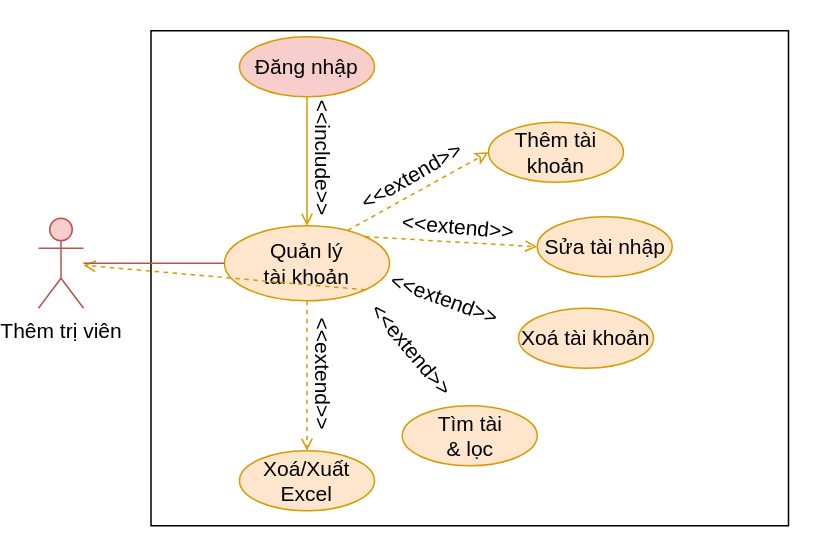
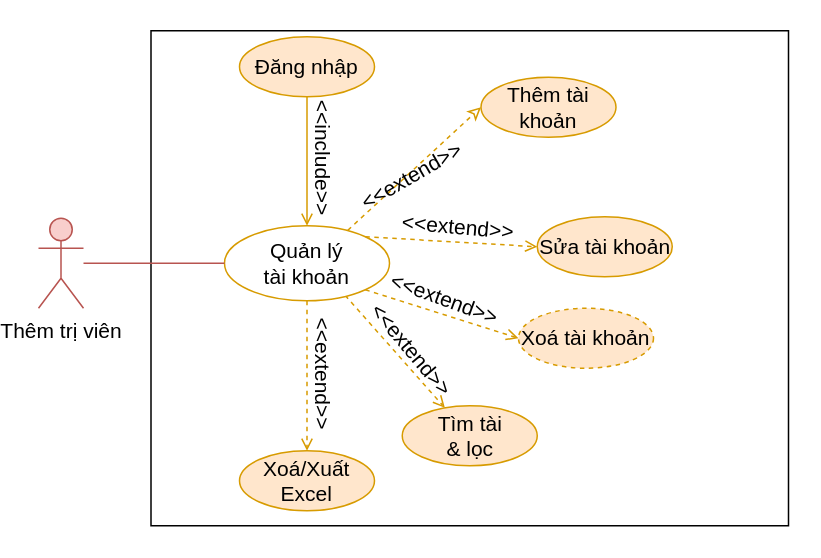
  <mxCell id="0" />
  <mxCell id="1" parent="0" />
  <mxCell id="2" value="" style="rounded=0;whiteSpace=wrap;html=1;" parent="1" vertex="1"><mxGeometry x="95" y="20" width="425" height="330" as="geometry" /></mxCell>
+ <mxCell id="3" style="rounded=0;orthogonalLoop=1;jettySize=auto;html=1;exitX=0.731;exitY=0.928;exitDx=0;exitDy=0;dashed=1;fillColor=#ffe6cc;strokeColor=#d79b00;endArrow=open;endFill=0;exitPerimeter=0;" parent="1" source="5" target="20" edge="1"><mxGeometry relative="1" as="geometry" /></mxCell>
  <mxCell id="4" style="edgeStyle=none;shape=connector;rounded=0;orthogonalLoop=1;jettySize=auto;html=1;exitX=0.5;exitY=1;exitDx=0;exitDy=0;entryX=0.5;entryY=0;entryDx=0;entryDy=0;dashed=1;strokeColor=#d79b00;align=center;verticalAlign=middle;fontFamily=Helvetica;fontSize=11;fontColor=default;labelBackgroundColor=default;endArrow=open;endFill=0;fillColor=#ffe6cc;" parent="1" source="5" target="21" edge="1"><mxGeometry relative="1" as="geometry" /></mxCell>
- <mxCell id="5" value="Quản lý&lt;br&gt;tài khoản" style="ellipse;whiteSpace=wrap;html=1;fillColor=#ffe6cc;strokeColor=#d79b00;fontSize=14;" parent="1" vertex="1"><mxGeometry x="144" y="150" width="110" height="50" as="geometry" /></mxCell>
+ <mxCell id="5" value="Quản lý&lt;br&gt;tài khoản" style="ellipse;whiteSpace=wrap;html=1;fillColor=#ffffff;strokeColor=#d79b00;fontSize=14;" parent="1" vertex="1"><mxGeometry x="144" y="150" width="110" height="50" as="geometry" /></mxCell>
  <mxCell id="6" style="rounded=0;orthogonalLoop=1;jettySize=auto;html=1;entryX=0;entryY=0.5;entryDx=0;entryDy=0;fillColor=#ffe6cc;strokeColor=#d79b00;exitX=0.747;exitY=0.061;exitDx=0;exitDy=0;exitPerimeter=0;dashed=1;fontSize=14;endArrow=classic;endFill=0;" parent="1" source="5" target="9" edge="1"><mxGeometry relative="1" as="geometry"><mxPoint x="225" y="123" as="sourcePoint" /></mxGeometry></mxCell>
  <mxCell id="7" style="rounded=0;orthogonalLoop=1;jettySize=auto;html=1;entryX=0;entryY=0.5;entryDx=0;entryDy=0;fillColor=#ffe6cc;strokeColor=#d79b00;exitX=1;exitY=0;exitDx=0;exitDy=0;dashed=1;fontSize=14;endArrow=open;endFill=0;" parent="1" source="5" target="10" edge="1"><mxGeometry relative="1" as="geometry"><mxPoint x="246" y="140" as="sourcePoint" /></mxGeometry></mxCell>
- <mxCell id="8" style="rounded=0;orthogonalLoop=1;jettySize=auto;html=1;exitX=1;exitY=1;exitDx=0;exitDy=0;fillColor=#ffe6cc;strokeColor=#d79b00;dashed=1;fontSize=14;endArrow=open;endFill=0;" parent="1" source="5" target="16" edge="1"><mxGeometry relative="1" as="geometry"><mxPoint x="233" y="154" as="sourcePoint" /></mxGeometry></mxCell>
- <mxCell id="9" value="Thêm tài khoản" style="ellipse;whiteSpace=wrap;html=1;fillColor=#ffe6cc;strokeColor=#d79b00;fontSize=14;" parent="1" vertex="1"><mxGeometry x="320" y="81" width="90" height="40" as="geometry" /></mxCell>
- <mxCell id="10" value="Sửa tài nhập" style="ellipse;whiteSpace=wrap;html=1;fillColor=#ffe6cc;strokeColor=#d79b00;fontSize=14;" parent="1" vertex="1"><mxGeometry x="352.5" y="144" width="90" height="40" as="geometry" /></mxCell>
- <mxCell id="11" value="Xoá tài khoản" style="ellipse;whiteSpace=wrap;html=1;fillColor=#ffe6cc;strokeColor=#d79b00;fontSize=14;" parent="1" vertex="1"><mxGeometry x="340" y="205" width="90" height="40" as="geometry" /></mxCell>
+ <mxCell id="8" style="rounded=0;orthogonalLoop=1;jettySize=auto;html=1;exitX=1;exitY=1;exitDx=0;exitDy=0;entryX=0;entryY=0.5;entryDx=0;entryDy=0;fillColor=#ffe6cc;strokeColor=#d79b00;dashed=1;fontSize=14;endArrow=open;endFill=0;" parent="1" source="5" target="11" edge="1"><mxGeometry relative="1" as="geometry"><mxPoint x="233" y="154" as="sourcePoint" /></mxGeometry></mxCell>
+ <mxCell id="9" value="Thêm tài khoản" style="ellipse;whiteSpace=wrap;html=1;fillColor=#ffe6cc;strokeColor=#d79b00;fontSize=14;" parent="1" vertex="1"><mxGeometry x="315" y="51" width="90" height="40" as="geometry" /></mxCell>
+ <mxCell id="10" value="Sửa tài khoản" style="ellipse;whiteSpace=wrap;html=1;fillColor=#ffe6cc;strokeColor=#d79b00;fontSize=14;" parent="1" vertex="1"><mxGeometry x="352.5" y="144" width="90" height="40" as="geometry" /></mxCell>
+ <mxCell id="11" value="Xoá tài khoản" style="ellipse;whiteSpace=wrap;html=1;fillColor=#ffe6cc;strokeColor=#d79b00;fontSize=14;dashed=1;" parent="1" vertex="1"><mxGeometry x="340" y="205" width="90" height="40" as="geometry" /></mxCell>
  <mxCell id="12" value="&lt;font style=&quot;font-size: 14px;&quot;&gt;&amp;lt;&amp;lt;extend&amp;gt;&amp;gt;&lt;/font&gt;" style="text;html=1;strokeColor=none;fillColor=none;align=center;verticalAlign=middle;whiteSpace=wrap;rounded=0;rotation=-30;fontSize=14;" parent="1" vertex="1"><mxGeometry x="239" y="102" width="60" height="30" as="geometry" /></mxCell>
  <mxCell id="13" value="&lt;font style=&quot;font-size: 14px;&quot;&gt;&amp;lt;&amp;lt;extend&amp;gt;&amp;gt;&lt;/font&gt;" style="text;html=1;strokeColor=none;fillColor=none;align=center;verticalAlign=middle;whiteSpace=wrap;rounded=0;rotation=5;fontSize=14;" parent="1" vertex="1"><mxGeometry x="270" y="136" width="60" height="30" as="geometry" /></mxCell>
  <mxCell id="14" value="&lt;font style=&quot;font-size: 14px;&quot;&gt;&amp;lt;&amp;lt;extend&amp;gt;&amp;gt;&lt;/font&gt;" style="text;html=1;strokeColor=none;fillColor=none;align=center;verticalAlign=middle;whiteSpace=wrap;rounded=0;rotation=20;fontSize=14;" parent="1" vertex="1"><mxGeometry x="261" y="184" width="60" height="30" as="geometry" /></mxCell>
  <mxCell id="15" style="rounded=0;orthogonalLoop=1;jettySize=auto;html=1;entryX=0;entryY=0.5;entryDx=0;entryDy=0;fillColor=#f8cecc;strokeColor=#b85450;fontSize=14;endArrow=none;startFill=0;" parent="1" source="16" edge="1"><mxGeometry relative="1" as="geometry"><mxPoint x="144" y="175" as="targetPoint" /></mxGeometry></mxCell>
  <mxCell id="16" value="Thêm trị viên" style="shape=umlActor;verticalLabelPosition=bottom;verticalAlign=top;html=1;outlineConnect=0;fillColor=#f8cecc;strokeColor=#b85450;fontSize=14;" parent="1" vertex="1"><mxGeometry x="20" y="145" width="30" height="60" as="geometry" /></mxCell>
  <mxCell id="17" style="rounded=0;orthogonalLoop=1;jettySize=auto;html=1;entryX=0.5;entryY=0;entryDx=0;entryDy=0;fillColor=#ffe6cc;strokeColor=#d79b00;endArrow=open;endFill=0;dashed=0;exitX=0.5;exitY=1;exitDx=0;exitDy=0;" parent="1" source="18" target="5" edge="1"><mxGeometry relative="1" as="geometry"><mxPoint x="55.5" y="-34" as="targetPoint" /><mxPoint x="55" y="56" as="sourcePoint" /></mxGeometry></mxCell>
- <mxCell id="18" value="Đăng nhập" style="ellipse;whiteSpace=wrap;html=1;fillColor=#f8cecc;strokeColor=#d79b00;fontSize=14;" parent="1" vertex="1"><mxGeometry x="154" y="24" width="90" height="40" as="geometry" /></mxCell>
+ <mxCell id="18" value="Đăng nhập" style="ellipse;whiteSpace=wrap;html=1;fillColor=#ffe6cc;strokeColor=#d79b00;fontSize=14;" parent="1" vertex="1"><mxGeometry x="154" y="24" width="90" height="40" as="geometry" /></mxCell>
  <mxCell id="19" value="&lt;font&gt;&amp;lt;&amp;lt;include&amp;gt;&amp;gt;&lt;/font&gt;" style="text;html=1;strokeColor=none;fillColor=none;align=center;verticalAlign=middle;whiteSpace=wrap;rounded=0;rotation=90;fontSize=14;" parent="1" vertex="1"><mxGeometry x="180" y="90" width="60" height="30" as="geometry" /></mxCell>
  <mxCell id="20" value="Tìm tài&lt;div&gt;&amp;amp; lọc&lt;/div&gt;" style="ellipse;whiteSpace=wrap;html=1;fillColor=#ffe6cc;strokeColor=#d79b00;fontSize=14;" parent="1" vertex="1"><mxGeometry x="262.5" y="270" width="90" height="40" as="geometry" /></mxCell>
  <mxCell id="21" value="Xoá/Xuất Excel" style="ellipse;whiteSpace=wrap;html=1;fillColor=#ffe6cc;strokeColor=#d79b00;fontSize=14;" parent="1" vertex="1"><mxGeometry x="154" y="300" width="90" height="40" as="geometry" /></mxCell>
  <mxCell id="22" value="&lt;font style=&quot;font-size: 14px;&quot;&gt;&amp;lt;&amp;lt;extend&amp;gt;&amp;gt;&lt;/font&gt;" style="text;html=1;strokeColor=none;fillColor=none;align=center;verticalAlign=middle;whiteSpace=wrap;rounded=0;rotation=50;fontSize=14;" parent="1" vertex="1"><mxGeometry x="239" y="218" width="60" height="30" as="geometry" /></mxCell>
  <mxCell id="23" value="&lt;font style=&quot;font-size: 14px;&quot;&gt;&amp;lt;&amp;lt;extend&amp;gt;&amp;gt;&lt;/font&gt;" style="text;html=1;strokeColor=none;fillColor=none;align=center;verticalAlign=middle;whiteSpace=wrap;rounded=0;rotation=90;fontSize=14;" parent="1" vertex="1"><mxGeometry x="180" y="234" width="60" height="30" as="geometry" /></mxCell>
